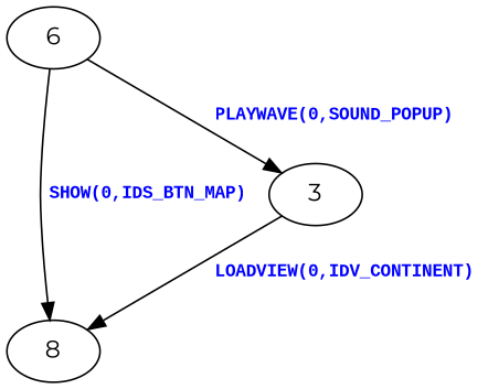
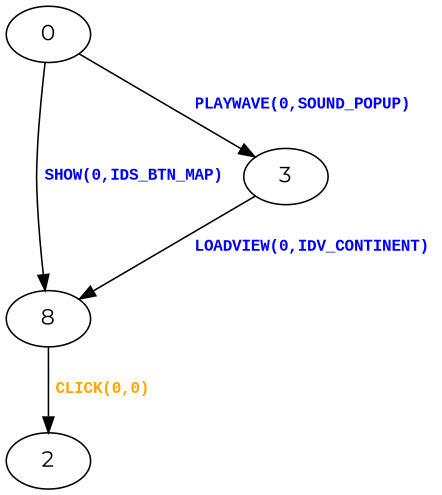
  digraph {
    fontname=Montserrat
    node [fontname=Montserrat shape=oval]
    edge [fontcolor=blue fontname=Montserrat]
    n1 [label=8]
-   0 [label=6]
+   0
    3
+   2
+   n1 -> 2 [fontcolor=orange label=< <table border="0"><tr><td><font face="Courier New" point-size="10"><b>CLICK(0,0)<br align="left"/></b></font></td></tr> </table>>]
    0 -> n1 [label=< <table border="0"><tr><td><font face="Courier New" point-size="10"><b>SHOW(0,IDS_BTN_MAP)<br align="left"/></b></font></td></tr> </table>>]
    0 -> 3 [label=< <table border="0"><tr><td><font face="Courier New" point-size="10"><b>PLAYWAVE(0,SOUND_POPUP)<br align="left"/></b></font></td></tr> </table>>]
    3 -> n1 [label=< <table border="0"><tr><td><font face="Courier New" point-size="10"><b>LOADVIEW(0,IDV_CONTINENT)<br align="left"/></b></font></td></tr> </table>>]
  }
